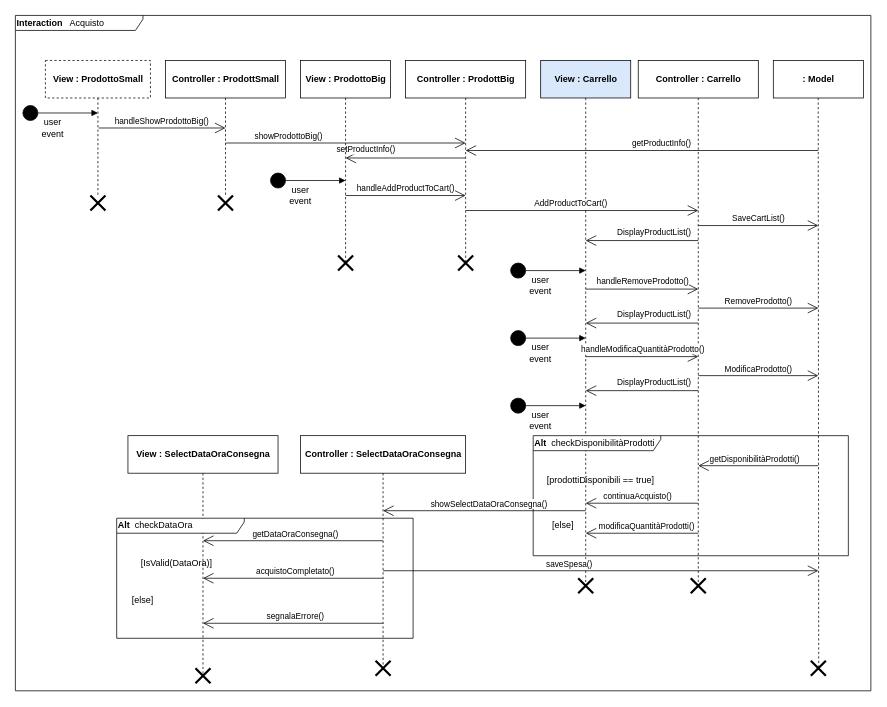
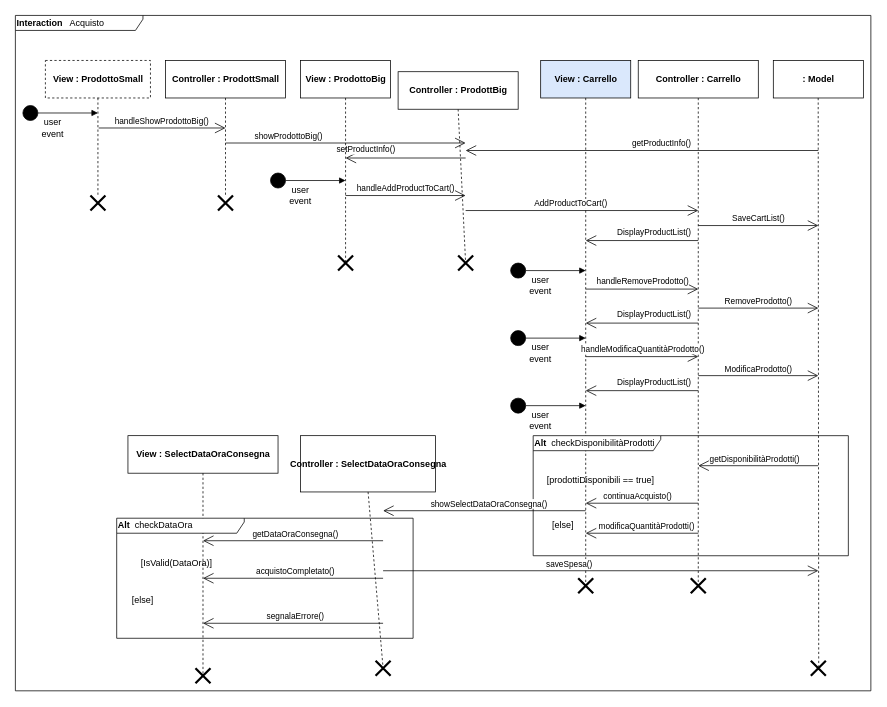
  <mxCell id="0" />
  <mxCell id="1" parent="0" />
  <mxCell id="2" value="&lt;b&gt;Interaction&amp;nbsp;&amp;nbsp;&lt;/b&gt; Acquisto" style="shape=umlFrame;whiteSpace=wrap;html=1;width=170;height=20;align=left;" vertex="1" parent="1"><mxGeometry width="1140" height="900" as="geometry" x="20" y="20" /></mxCell>
  <mxCell id="3" value="&lt;b&gt;View : ProdottoSmall&lt;/b&gt;" style="html=1;dashed=1;" vertex="1" parent="1"><mxGeometry x="60" y="80" width="140" height="50" as="geometry" /></mxCell>
  <mxCell id="4" value="&lt;b&gt;View : Carrello&lt;/b&gt;" style="html=1;fillColor=#dae8fc;" vertex="1" parent="1"><mxGeometry x="720" y="80" width="120" height="50" as="geometry" /></mxCell>
  <mxCell id="5" value="" style="endArrow=none;dashed=1;html=1;exitX=0.5;exitY=1;exitDx=0;exitDy=0;" edge="1" parent="1" source="4"><mxGeometry width="50" height="50" relative="1" as="geometry"><mxPoint x="617" y="167" as="sourcePoint" /><mxPoint x="780" y="780" as="targetPoint" /></mxGeometry></mxCell>
  <mxCell id="6" value="" style="shape=mxgraph.bpmn.shape;html=1;verticalLabelPosition=bottom;labelBackgroundColor=#ffffff;verticalAlign=top;align=center;perimeter=ellipsePerimeter;outlineConnect=0;outline=standard;symbol=general;fillColor=#000000;" vertex="1" parent="1"><mxGeometry x="30" y="140" width="20" height="20" as="geometry" /></mxCell>
  <mxCell id="7" value="&lt;div&gt;user event&lt;/div&gt;" style="text;html=1;strokeColor=none;fillColor=none;align=center;verticalAlign=middle;whiteSpace=wrap;rounded=0;" vertex="1" parent="1"><mxGeometry x="50" y="160" width="40" height="20" as="geometry" /></mxCell>
  <mxCell id="8" value="&lt;b&gt;Controller : ProdottSmall &lt;/b&gt;" style="html=1;" vertex="1" parent="1"><mxGeometry x="220" y="80" width="160" height="50" as="geometry" /></mxCell>
  <mxCell id="9" value="" style="endArrow=open;endFill=1;endSize=12;html=1;" edge="1" parent="1"><mxGeometry width="160" relative="1" as="geometry"><mxPoint x="131" y="170" as="sourcePoint" /><mxPoint x="300" y="170" as="targetPoint" /></mxGeometry></mxCell>
  <mxCell id="10" value="handleShowProdottoBig()" style="edgeLabel;html=1;align=center;verticalAlign=middle;resizable=0;points=[];" vertex="1" connectable="0" parent="9"><mxGeometry x="-0.2" y="-1" relative="1" as="geometry"><mxPoint x="15.86" y="-11" as="offset" /></mxGeometry></mxCell>
  <mxCell id="11" value="" style="html=1;verticalAlign=bottom;endArrow=block;exitX=1;exitY=0.5;exitDx=0;exitDy=0;" edge="1" parent="1" source="6"><mxGeometry width="80" relative="1" as="geometry"><mxPoint x="100" y="160" as="sourcePoint" /><mxPoint x="130" y="150" as="targetPoint" /></mxGeometry></mxCell>
  <mxCell id="12" value="" style="shape=umlDestroy;whiteSpace=wrap;html=1;strokeWidth=3;fillColor=#000000;" vertex="1" parent="1"><mxGeometry x="120" y="260" width="20" height="20" as="geometry" /></mxCell>
  <mxCell id="13" value="" style="endArrow=none;dashed=1;html=1;exitX=0.5;exitY=1;exitDx=0;exitDy=0;" edge="1" parent="1" source="3" target="12"><mxGeometry width="50" height="50" relative="1" as="geometry"><mxPoint x="134" y="170" as="sourcePoint" /><mxPoint x="134" y="180" as="targetPoint" /></mxGeometry></mxCell>
  <mxCell id="14" value="&lt;div&gt;&lt;b&gt;: Model&lt;/b&gt;&lt;/div&gt;" style="html=1;" vertex="1" parent="1"><mxGeometry x="1030" y="80" width="120" height="50" as="geometry" /></mxCell>
  <mxCell id="15" value="&lt;b&gt;View : ProdottoBig&lt;/b&gt;" style="html=1;" vertex="1" parent="1"><mxGeometry x="400" y="80" width="120" height="50" as="geometry" /></mxCell>
  <mxCell id="16" value="" style="endArrow=none;dashed=1;html=1;exitX=0.5;exitY=1;exitDx=0;exitDy=0;" edge="1" parent="1" source="17"><mxGeometry width="50" height="50" relative="1" as="geometry"><mxPoint x="568.64" y="130" as="sourcePoint" /><mxPoint x="620" y="350" as="targetPoint" /></mxGeometry></mxCell>
- <mxCell id="17" value="&lt;b&gt;Controller : ProdottBig &lt;/b&gt;" style="html=1;" vertex="1" parent="1"><mxGeometry x="540" y="80" width="160" height="50" as="geometry" /></mxCell>
+ <mxCell id="17" value="&lt;b&gt;Controller : ProdottBig &lt;/b&gt;" style="html=1;" vertex="1" parent="1"><mxGeometry x="530" y="95" width="160" height="50" as="geometry" /></mxCell>
  <mxCell id="18" value="" style="endArrow=open;endFill=1;endSize=12;html=1;" edge="1" parent="1"><mxGeometry width="160" relative="1" as="geometry"><mxPoint x="620" y="210" as="sourcePoint" /><mxPoint x="460" y="210" as="targetPoint" /></mxGeometry></mxCell>
  <mxCell id="19" value="setProductInfo()" style="edgeLabel;html=1;align=center;verticalAlign=middle;resizable=0;points=[];" vertex="1" connectable="0" parent="18"><mxGeometry x="-0.2" y="-1" relative="1" as="geometry"><mxPoint x="-70" y="-11" as="offset" /></mxGeometry></mxCell>
  <mxCell id="20" value="" style="shape=umlDestroy;whiteSpace=wrap;html=1;strokeWidth=3;fillColor=#000000;" vertex="1" parent="1"><mxGeometry x="450" y="340" width="20" height="20" as="geometry" /></mxCell>
  <mxCell id="21" value="" style="endArrow=none;dashed=1;html=1;exitX=0.5;exitY=1;exitDx=0;exitDy=0;" edge="1" parent="1" source="15"><mxGeometry width="50" height="50" relative="1" as="geometry"><mxPoint x="464" y="170" as="sourcePoint" /><mxPoint x="460" y="350" as="targetPoint" /></mxGeometry></mxCell>
  <mxCell id="22" value="" style="endArrow=open;endFill=1;endSize=12;html=1;" edge="1" parent="1"><mxGeometry width="160" relative="1" as="geometry"><mxPoint x="300" y="190" as="sourcePoint" /><mxPoint x="620" y="190" as="targetPoint" /></mxGeometry></mxCell>
  <mxCell id="23" value="showProdottoBig()" style="edgeLabel;html=1;align=center;verticalAlign=middle;resizable=0;points=[];" vertex="1" connectable="0" parent="22"><mxGeometry x="-0.2" y="-1" relative="1" as="geometry"><mxPoint x="-44.14" y="-11" as="offset" /></mxGeometry></mxCell>
  <mxCell id="24" value="" style="endArrow=none;dashed=1;html=1;exitX=0.5;exitY=1;exitDx=0;exitDy=0;entryX=0.525;entryY=0.433;entryDx=0;entryDy=0;entryPerimeter=0;" edge="1" parent="1" target="79"><mxGeometry width="50" height="50" relative="1" as="geometry"><mxPoint x="1089.8" y="130" as="sourcePoint" /><mxPoint x="1090" y="770" as="targetPoint" /></mxGeometry></mxCell>
  <mxCell id="25" value="" style="endArrow=open;endFill=1;endSize=12;html=1;" edge="1" parent="1"><mxGeometry width="160" relative="1" as="geometry"><mxPoint x="1090" y="200" as="sourcePoint" /><mxPoint x="620" y="200" as="targetPoint" /></mxGeometry></mxCell>
  <mxCell id="26" value="getProductInfo()" style="edgeLabel;html=1;align=center;verticalAlign=middle;resizable=0;points=[];" vertex="1" connectable="0" parent="25"><mxGeometry x="-0.2" y="-1" relative="1" as="geometry"><mxPoint x="-22" y="-9" as="offset" /></mxGeometry></mxCell>
  <mxCell id="27" value="" style="endArrow=none;dashed=1;html=1;exitX=0.5;exitY=1;exitDx=0;exitDy=0;" edge="1" parent="1" source="28"><mxGeometry width="50" height="50" relative="1" as="geometry"><mxPoint x="878.64" y="130" as="sourcePoint" /><mxPoint x="930" y="780" as="targetPoint" /></mxGeometry></mxCell>
  <mxCell id="28" value="&lt;b&gt;Controller : Carrello &lt;/b&gt;" style="html=1;" vertex="1" parent="1"><mxGeometry x="850" y="80" width="160" height="50" as="geometry" /></mxCell>
  <mxCell id="29" value="" style="endArrow=open;endFill=1;endSize=12;html=1;" edge="1" parent="1"><mxGeometry width="160" relative="1" as="geometry"><mxPoint x="460" y="260" as="sourcePoint" /><mxPoint x="620" y="260" as="targetPoint" /></mxGeometry></mxCell>
  <mxCell id="30" value="handleAddProductToCart()" style="edgeLabel;html=1;align=center;verticalAlign=middle;resizable=0;points=[];" vertex="1" connectable="0" parent="29"><mxGeometry x="-0.2" y="-1" relative="1" as="geometry"><mxPoint x="15.86" y="-11" as="offset" /></mxGeometry></mxCell>
  <mxCell id="31" value="" style="endArrow=open;endFill=1;endSize=12;html=1;" edge="1" parent="1"><mxGeometry width="160" relative="1" as="geometry"><mxPoint x="620" y="280" as="sourcePoint" /><mxPoint x="930" y="280" as="targetPoint" /></mxGeometry></mxCell>
  <mxCell id="32" value="AddProductToCart()" style="edgeLabel;html=1;align=center;verticalAlign=middle;resizable=0;points=[];" vertex="1" connectable="0" parent="31"><mxGeometry x="-0.2" y="-1" relative="1" as="geometry"><mxPoint x="15.86" y="-11" as="offset" /></mxGeometry></mxCell>
  <mxCell id="33" value="" style="endArrow=open;endFill=1;endSize=12;html=1;" edge="1" parent="1"><mxGeometry width="160" relative="1" as="geometry"><mxPoint x="930" y="300" as="sourcePoint" /><mxPoint x="1090" y="300" as="targetPoint" /></mxGeometry></mxCell>
  <mxCell id="34" value="SaveCartList()" style="edgeLabel;html=1;align=center;verticalAlign=middle;resizable=0;points=[];" vertex="1" connectable="0" parent="33"><mxGeometry x="-0.2" y="-1" relative="1" as="geometry"><mxPoint x="15.86" y="-11" as="offset" /></mxGeometry></mxCell>
  <mxCell id="35" value="" style="endArrow=open;endFill=1;endSize=12;html=1;" edge="1" parent="1"><mxGeometry width="160" relative="1" as="geometry"><mxPoint x="930" y="320" as="sourcePoint" /><mxPoint x="780" y="320" as="targetPoint" /></mxGeometry></mxCell>
  <mxCell id="36" value="DisplayProductList()" style="edgeLabel;html=1;align=center;verticalAlign=middle;resizable=0;points=[];" vertex="1" connectable="0" parent="35"><mxGeometry x="-0.2" y="-1" relative="1" as="geometry"><mxPoint y="-11" as="offset" /></mxGeometry></mxCell>
  <mxCell id="37" value="" style="endArrow=open;endFill=1;endSize=12;html=1;" edge="1" parent="1"><mxGeometry width="160" relative="1" as="geometry"><mxPoint x="780" y="384.66" as="sourcePoint" /><mxPoint x="930" y="384.66" as="targetPoint" /></mxGeometry></mxCell>
  <mxCell id="38" value="handleRemoveProdotto()" style="edgeLabel;html=1;align=center;verticalAlign=middle;resizable=0;points=[];" vertex="1" connectable="0" parent="37"><mxGeometry x="-0.2" y="-1" relative="1" as="geometry"><mxPoint x="15.86" y="-11" as="offset" /></mxGeometry></mxCell>
  <mxCell id="39" value="" style="shape=mxgraph.bpmn.shape;html=1;verticalLabelPosition=bottom;labelBackgroundColor=#ffffff;verticalAlign=top;align=center;perimeter=ellipsePerimeter;outlineConnect=0;outline=standard;symbol=general;fillColor=#000000;" vertex="1" parent="1"><mxGeometry x="360" y="230" width="20" height="20" as="geometry" /></mxCell>
  <mxCell id="40" value="&lt;div&gt;user event&lt;/div&gt;" style="text;html=1;strokeColor=none;fillColor=none;align=center;verticalAlign=middle;whiteSpace=wrap;rounded=0;" vertex="1" parent="1"><mxGeometry x="380" y="250" width="40" height="20" as="geometry" /></mxCell>
  <mxCell id="41" value="" style="html=1;verticalAlign=bottom;endArrow=block;exitX=1;exitY=0.5;exitDx=0;exitDy=0;" edge="1" parent="1" source="39"><mxGeometry width="80" relative="1" as="geometry"><mxPoint x="430" y="250" as="sourcePoint" /><mxPoint x="460" y="240" as="targetPoint" /></mxGeometry></mxCell>
  <mxCell id="42" value="&lt;b&gt;Alt&amp;nbsp; &lt;/b&gt;checkDisponibilitàProdotti" style="shape=umlFrame;whiteSpace=wrap;html=1;width=170;height=20;align=left;" vertex="1" parent="1"><mxGeometry x="710" y="580" width="420" height="160" as="geometry" /></mxCell>
  <mxCell id="43" value="[prodottiDisponibili == true]" style="text;html=1;strokeColor=none;fillColor=none;align=center;verticalAlign=middle;whiteSpace=wrap;rounded=0;" vertex="1" parent="1"><mxGeometry x="720" y="630" width="160" height="20" as="geometry" /></mxCell>
  <mxCell id="44" value="" style="endArrow=open;endFill=1;endSize=12;html=1;" edge="1" parent="1"><mxGeometry width="160" relative="1" as="geometry"><mxPoint x="1090" y="620" as="sourcePoint" /><mxPoint x="930" y="620" as="targetPoint" /></mxGeometry></mxCell>
  <mxCell id="45" value="getDisponibilitàProdotti()" style="edgeLabel;html=1;align=center;verticalAlign=middle;resizable=0;points=[];" vertex="1" connectable="0" parent="44"><mxGeometry x="-0.2" y="-1" relative="1" as="geometry"><mxPoint x="-22" y="-9" as="offset" /></mxGeometry></mxCell>
  <mxCell id="46" value="" style="endArrow=open;endFill=1;endSize=12;html=1;" edge="1" parent="1"><mxGeometry width="160" relative="1" as="geometry"><mxPoint x="930" y="670" as="sourcePoint" /><mxPoint x="780" y="670" as="targetPoint" /></mxGeometry></mxCell>
  <mxCell id="47" value="continuaAcquisto()" style="edgeLabel;html=1;align=center;verticalAlign=middle;resizable=0;points=[];" vertex="1" connectable="0" parent="46"><mxGeometry x="-0.2" y="-1" relative="1" as="geometry"><mxPoint x="-22" y="-9" as="offset" /></mxGeometry></mxCell>
  <mxCell id="48" value="[else]" style="text;html=1;strokeColor=none;fillColor=none;align=center;verticalAlign=middle;whiteSpace=wrap;rounded=0;" vertex="1" parent="1"><mxGeometry x="730" y="690" width="40" height="20" as="geometry" /></mxCell>
  <mxCell id="49" value="" style="endArrow=open;endFill=1;endSize=12;html=1;" edge="1" parent="1"><mxGeometry width="160" relative="1" as="geometry"><mxPoint x="930" y="710" as="sourcePoint" /><mxPoint x="780" y="710" as="targetPoint" /></mxGeometry></mxCell>
  <mxCell id="50" value="modificaQuantitàProdotti()" style="edgeLabel;html=1;align=center;verticalAlign=middle;resizable=0;points=[];" vertex="1" connectable="0" parent="49"><mxGeometry x="-0.2" y="-1" relative="1" as="geometry"><mxPoint x="-10" y="-9" as="offset" /></mxGeometry></mxCell>
  <mxCell id="51" value="" style="shape=mxgraph.bpmn.shape;html=1;verticalLabelPosition=bottom;labelBackgroundColor=#ffffff;verticalAlign=top;align=center;perimeter=ellipsePerimeter;outlineConnect=0;outline=standard;symbol=general;fillColor=#000000;" vertex="1" parent="1"><mxGeometry x="680" y="530" width="20" height="20" as="geometry" /></mxCell>
  <mxCell id="52" value="&lt;div&gt;user event&lt;/div&gt;" style="text;html=1;strokeColor=none;fillColor=none;align=center;verticalAlign=middle;whiteSpace=wrap;rounded=0;" vertex="1" parent="1"><mxGeometry x="700" y="550" width="40" height="20" as="geometry" /></mxCell>
  <mxCell id="53" value="" style="html=1;verticalAlign=bottom;endArrow=block;exitX=1;exitY=0.5;exitDx=0;exitDy=0;" edge="1" parent="1" source="51"><mxGeometry width="80" relative="1" as="geometry"><mxPoint x="750" y="550" as="sourcePoint" /><mxPoint x="780" y="540" as="targetPoint" /></mxGeometry></mxCell>
  <mxCell id="54" value="" style="shape=mxgraph.bpmn.shape;html=1;verticalLabelPosition=bottom;labelBackgroundColor=#ffffff;verticalAlign=top;align=center;perimeter=ellipsePerimeter;outlineConnect=0;outline=standard;symbol=general;fillColor=#000000;" vertex="1" parent="1"><mxGeometry x="680" y="350" width="20" height="20" as="geometry" /></mxCell>
  <mxCell id="55" value="&lt;div&gt;user event&lt;/div&gt;" style="text;html=1;strokeColor=none;fillColor=none;align=center;verticalAlign=middle;whiteSpace=wrap;rounded=0;" vertex="1" parent="1"><mxGeometry x="700" y="370" width="40" height="20" as="geometry" /></mxCell>
  <mxCell id="56" value="" style="html=1;verticalAlign=bottom;endArrow=block;exitX=1;exitY=0.5;exitDx=0;exitDy=0;" edge="1" parent="1" source="54"><mxGeometry width="80" relative="1" as="geometry"><mxPoint x="750" y="370" as="sourcePoint" /><mxPoint x="780" y="360" as="targetPoint" /></mxGeometry></mxCell>
  <mxCell id="57" value="" style="endArrow=open;endFill=1;endSize=12;html=1;" edge="1" parent="1"><mxGeometry width="160" relative="1" as="geometry"><mxPoint x="930" y="410" as="sourcePoint" /><mxPoint x="1090" y="410" as="targetPoint" /></mxGeometry></mxCell>
  <mxCell id="58" value="RemoveProdotto()" style="edgeLabel;html=1;align=center;verticalAlign=middle;resizable=0;points=[];" vertex="1" connectable="0" parent="57"><mxGeometry x="-0.2" y="-1" relative="1" as="geometry"><mxPoint x="15.86" y="-11" as="offset" /></mxGeometry></mxCell>
  <mxCell id="59" value="" style="endArrow=open;endFill=1;endSize=12;html=1;" edge="1" parent="1"><mxGeometry width="160" relative="1" as="geometry"><mxPoint x="930" y="430" as="sourcePoint" /><mxPoint x="780" y="430" as="targetPoint" /></mxGeometry></mxCell>
  <mxCell id="60" value="DisplayProductList()" style="edgeLabel;html=1;align=center;verticalAlign=middle;resizable=0;points=[];" vertex="1" connectable="0" parent="59"><mxGeometry x="-0.2" y="-1" relative="1" as="geometry"><mxPoint y="-11" as="offset" /></mxGeometry></mxCell>
  <mxCell id="61" value="" style="endArrow=open;endFill=1;endSize=12;html=1;" edge="1" parent="1"><mxGeometry width="160" relative="1" as="geometry"><mxPoint x="780" y="474.66" as="sourcePoint" /><mxPoint x="930" y="474.66" as="targetPoint" /></mxGeometry></mxCell>
  <mxCell id="62" value="handleModificaQuantitàProdotto()" style="edgeLabel;html=1;align=center;verticalAlign=middle;resizable=0;points=[];" vertex="1" connectable="0" parent="61"><mxGeometry x="-0.2" y="-1" relative="1" as="geometry"><mxPoint x="15.86" y="-11" as="offset" /></mxGeometry></mxCell>
  <mxCell id="63" value="" style="shape=mxgraph.bpmn.shape;html=1;verticalLabelPosition=bottom;labelBackgroundColor=#ffffff;verticalAlign=top;align=center;perimeter=ellipsePerimeter;outlineConnect=0;outline=standard;symbol=general;fillColor=#000000;" vertex="1" parent="1"><mxGeometry x="680" y="440" width="20" height="20" as="geometry" /></mxCell>
  <mxCell id="64" value="&lt;div&gt;user event&lt;/div&gt;" style="text;html=1;strokeColor=none;fillColor=none;align=center;verticalAlign=middle;whiteSpace=wrap;rounded=0;" vertex="1" parent="1"><mxGeometry x="700" y="460" width="40" height="20" as="geometry" /></mxCell>
  <mxCell id="65" value="" style="html=1;verticalAlign=bottom;endArrow=block;exitX=1;exitY=0.5;exitDx=0;exitDy=0;" edge="1" parent="1" source="63"><mxGeometry width="80" relative="1" as="geometry"><mxPoint x="750" y="460" as="sourcePoint" /><mxPoint x="780" y="450" as="targetPoint" /></mxGeometry></mxCell>
  <mxCell id="66" value="" style="endArrow=open;endFill=1;endSize=12;html=1;" edge="1" parent="1"><mxGeometry width="160" relative="1" as="geometry"><mxPoint x="930" y="500" as="sourcePoint" /><mxPoint x="1090" y="500" as="targetPoint" /></mxGeometry></mxCell>
  <mxCell id="67" value="ModificaProdotto()" style="edgeLabel;html=1;align=center;verticalAlign=middle;resizable=0;points=[];" vertex="1" connectable="0" parent="66"><mxGeometry x="-0.2" y="-1" relative="1" as="geometry"><mxPoint x="15.86" y="-11" as="offset" /></mxGeometry></mxCell>
  <mxCell id="68" value="" style="endArrow=open;endFill=1;endSize=12;html=1;" edge="1" parent="1"><mxGeometry width="160" relative="1" as="geometry"><mxPoint x="930" y="520" as="sourcePoint" /><mxPoint x="780" y="520" as="targetPoint" /></mxGeometry></mxCell>
  <mxCell id="69" value="DisplayProductList()" style="edgeLabel;html=1;align=center;verticalAlign=middle;resizable=0;points=[];" vertex="1" connectable="0" parent="68"><mxGeometry x="-0.2" y="-1" relative="1" as="geometry"><mxPoint y="-11" as="offset" /></mxGeometry></mxCell>
  <mxCell id="70" value="" style="endArrow=none;dashed=1;html=1;exitX=0.5;exitY=1;exitDx=0;exitDy=0;" edge="1" parent="1" source="8"><mxGeometry width="50" height="50" relative="1" as="geometry"><mxPoint x="300" y="130" as="sourcePoint" /><mxPoint x="300" y="260" as="targetPoint" /></mxGeometry></mxCell>
  <mxCell id="71" value="" style="shape=umlDestroy;whiteSpace=wrap;html=1;strokeWidth=3;fillColor=#000000;" vertex="1" parent="1"><mxGeometry x="290" y="260" width="20" height="20" as="geometry" /></mxCell>
  <mxCell id="72" value="" style="shape=umlDestroy;whiteSpace=wrap;html=1;strokeWidth=3;fillColor=#000000;" vertex="1" parent="1"><mxGeometry x="610" y="340" width="20" height="20" as="geometry" /></mxCell>
  <mxCell id="73" value="&lt;b&gt;View : SelectDataOraConsegna&lt;br&gt;&lt;/b&gt;" style="html=1;" vertex="1" parent="1"><mxGeometry x="170" y="580" width="200" height="50" as="geometry" /></mxCell>
- <mxCell id="74" value="&lt;b&gt;Controller : &lt;/b&gt;&lt;b&gt;SelectDataOraConsegna&lt;/b&gt;" style="html=1;" vertex="1" parent="1"><mxGeometry x="400" y="580" width="220" height="50" as="geometry" /></mxCell>
+ <mxCell id="74" value="&lt;b&gt;Controller : &lt;/b&gt;&lt;b&gt;SelectDataOraConsegna&lt;/b&gt;" style="html=1;" vertex="1" parent="1"><mxGeometry x="400" y="580" width="180" height="75" as="geometry" /></mxCell>
  <mxCell id="75" value="" style="endArrow=none;dashed=1;html=1;exitX=0.5;exitY=1;exitDx=0;exitDy=0;" edge="1" parent="1" source="73"><mxGeometry width="50" height="50" relative="1" as="geometry"><mxPoint x="304" y="670" as="sourcePoint" /><mxPoint x="270" y="900" as="targetPoint" /></mxGeometry></mxCell>
  <mxCell id="76" value="" style="endArrow=none;dashed=1;html=1;exitX=0.5;exitY=1;exitDx=0;exitDy=0;" edge="1" parent="1" source="74"><mxGeometry width="50" height="50" relative="1" as="geometry"><mxPoint x="480" y="630" as="sourcePoint" /><mxPoint x="510" y="890" as="targetPoint" /></mxGeometry></mxCell>
  <mxCell id="77" value="" style="endArrow=open;endFill=1;endSize=12;html=1;" edge="1" parent="1"><mxGeometry width="160" relative="1" as="geometry"><mxPoint x="780" y="680" as="sourcePoint" /><mxPoint x="510" y="680" as="targetPoint" /></mxGeometry></mxCell>
  <mxCell id="78" value="showSelectDataOraConsegna()" style="edgeLabel;html=1;align=center;verticalAlign=middle;resizable=0;points=[];" vertex="1" connectable="0" parent="77"><mxGeometry x="-0.2" y="-1" relative="1" as="geometry"><mxPoint x="-22" y="-9" as="offset" /></mxGeometry></mxCell>
  <mxCell id="79" value="" style="shape=umlDestroy;whiteSpace=wrap;html=1;strokeWidth=3;fillColor=#000000;" vertex="1" parent="1"><mxGeometry x="1080" y="880" width="20" height="20" as="geometry" /></mxCell>
  <mxCell id="80" value="" style="shape=umlDestroy;whiteSpace=wrap;html=1;strokeWidth=3;fillColor=#000000;" vertex="1" parent="1"><mxGeometry x="920" y="770" width="20" height="20" as="geometry" /></mxCell>
  <mxCell id="81" value="" style="shape=umlDestroy;whiteSpace=wrap;html=1;strokeWidth=3;fillColor=#000000;" vertex="1" parent="1"><mxGeometry x="770" y="770" width="20" height="20" as="geometry" /></mxCell>
  <mxCell id="82" value="" style="endArrow=open;endFill=1;endSize=12;html=1;" edge="1" parent="1"><mxGeometry width="160" relative="1" as="geometry"><mxPoint x="510" y="720" as="sourcePoint" /><mxPoint x="270" y="720" as="targetPoint" /></mxGeometry></mxCell>
  <mxCell id="83" value="getDataOraConsegna()" style="edgeLabel;html=1;align=center;verticalAlign=middle;resizable=0;points=[];" vertex="1" connectable="0" parent="82"><mxGeometry x="-0.2" y="-1" relative="1" as="geometry"><mxPoint x="-22" y="-9" as="offset" /></mxGeometry></mxCell>
  <mxCell id="84" value="&lt;b&gt;Alt&amp;nbsp; &lt;/b&gt;checkDataOra" style="shape=umlFrame;whiteSpace=wrap;html=1;width=170;height=20;align=left;" vertex="1" parent="1"><mxGeometry x="155" y="690" width="395" height="160" as="geometry" /></mxCell>
  <mxCell id="85" value="[IsValid(DataOra)]" style="text;html=1;strokeColor=none;fillColor=none;align=center;verticalAlign=middle;whiteSpace=wrap;rounded=0;" vertex="1" parent="1"><mxGeometry x="215" y="740" width="40" height="20" as="geometry" /></mxCell>
  <mxCell id="86" value="" style="endArrow=open;endFill=1;endSize=12;html=1;" edge="1" parent="1"><mxGeometry width="160" relative="1" as="geometry"><mxPoint x="510" y="770" as="sourcePoint" /><mxPoint x="270" y="770" as="targetPoint" /></mxGeometry></mxCell>
  <mxCell id="87" value="acquistoCompletato()" style="edgeLabel;html=1;align=center;verticalAlign=middle;resizable=0;points=[];" vertex="1" connectable="0" parent="86"><mxGeometry x="-0.2" y="-1" relative="1" as="geometry"><mxPoint x="-22" y="-9" as="offset" /></mxGeometry></mxCell>
  <mxCell id="88" value="[else]" style="text;html=1;strokeColor=none;fillColor=none;align=center;verticalAlign=middle;whiteSpace=wrap;rounded=0;" vertex="1" parent="1"><mxGeometry x="170" y="790" width="40" height="20" as="geometry" /></mxCell>
  <mxCell id="89" value="" style="endArrow=open;endFill=1;endSize=12;html=1;" edge="1" parent="1"><mxGeometry width="160" relative="1" as="geometry"><mxPoint x="510" y="830" as="sourcePoint" /><mxPoint x="270" y="830" as="targetPoint" /></mxGeometry></mxCell>
  <mxCell id="90" value="segnalaErrore()" style="edgeLabel;html=1;align=center;verticalAlign=middle;resizable=0;points=[];" vertex="1" connectable="0" parent="89"><mxGeometry x="-0.2" y="-1" relative="1" as="geometry"><mxPoint x="-22" y="-9" as="offset" /></mxGeometry></mxCell>
  <mxCell id="91" value="" style="shape=umlDestroy;whiteSpace=wrap;html=1;strokeWidth=3;fillColor=#000000;" vertex="1" parent="1"><mxGeometry x="500" y="880" width="20" height="20" as="geometry" /></mxCell>
  <mxCell id="92" value="" style="shape=umlDestroy;whiteSpace=wrap;html=1;strokeWidth=3;fillColor=#000000;" vertex="1" parent="1"><mxGeometry x="260" y="890" width="20" height="20" as="geometry" /></mxCell>
  <mxCell id="93" value="" style="endArrow=open;endFill=1;endSize=12;html=1;" edge="1" parent="1"><mxGeometry width="160" relative="1" as="geometry"><mxPoint x="510" y="760" as="sourcePoint" /><mxPoint x="1090" y="760" as="targetPoint" /></mxGeometry></mxCell>
  <mxCell id="94" value="saveSpesa()" style="edgeLabel;html=1;align=center;verticalAlign=middle;resizable=0;points=[];" vertex="1" connectable="0" parent="93"><mxGeometry x="-0.2" y="-1" relative="1" as="geometry"><mxPoint x="15.86" y="-11" as="offset" /></mxGeometry></mxCell>
